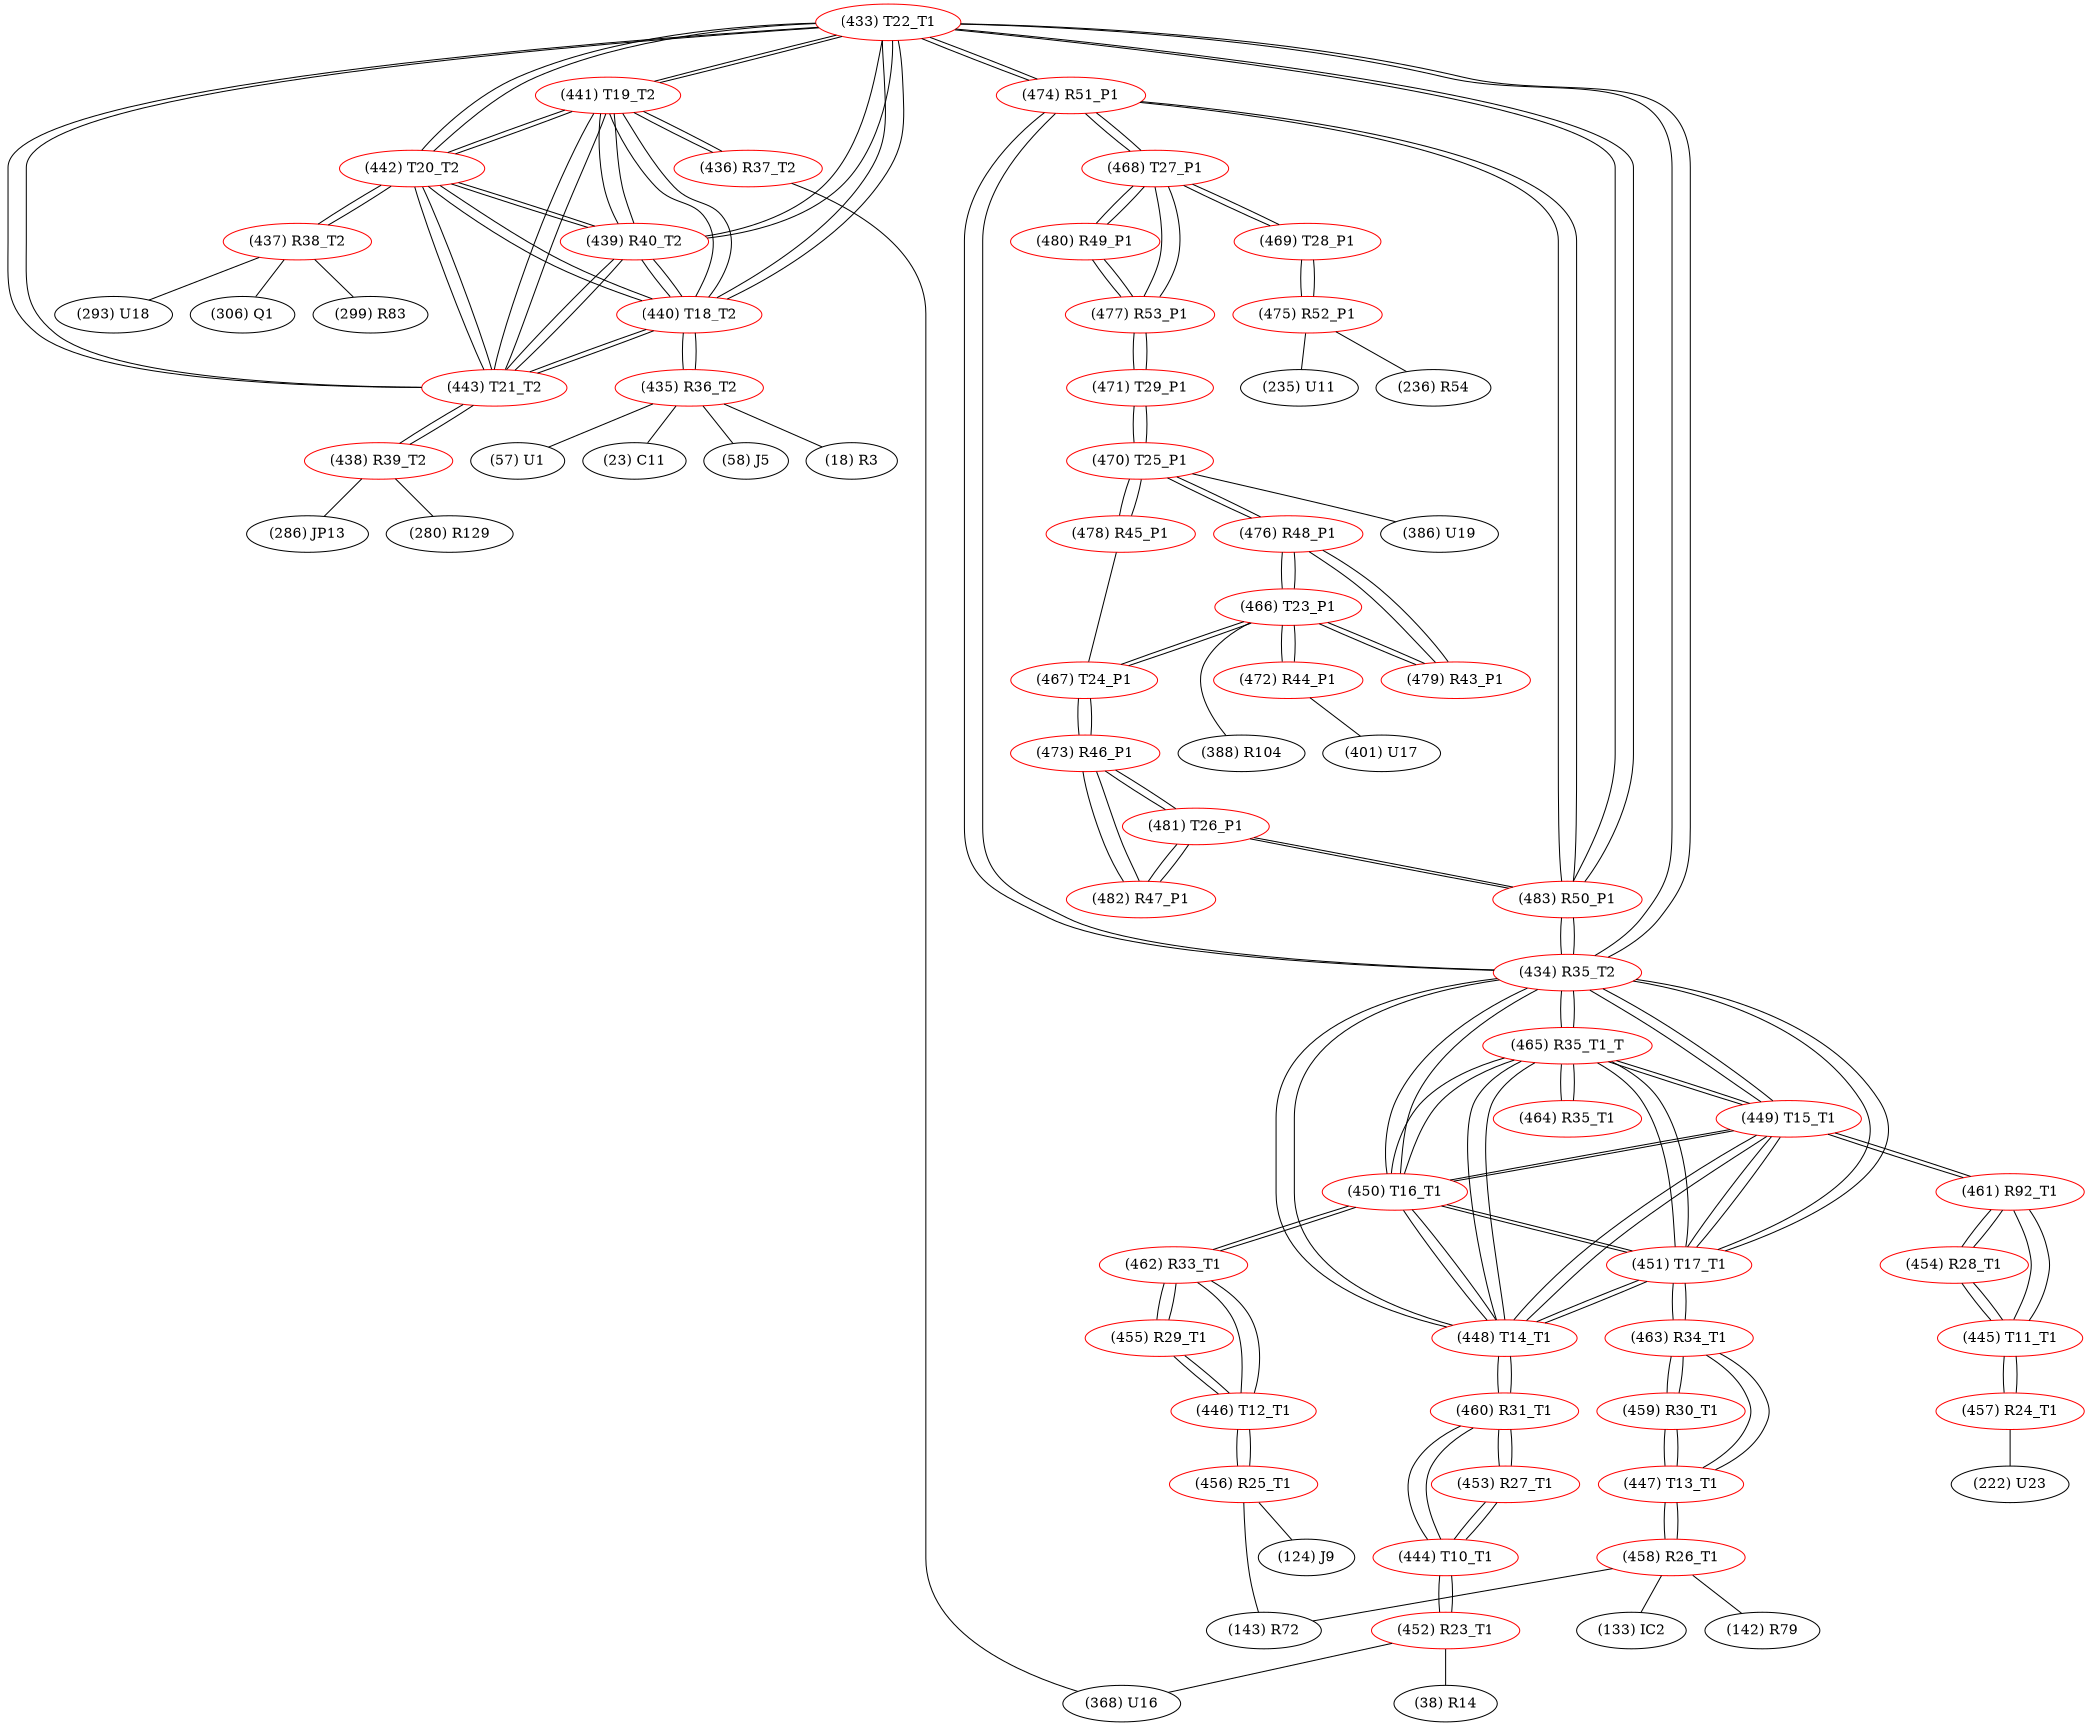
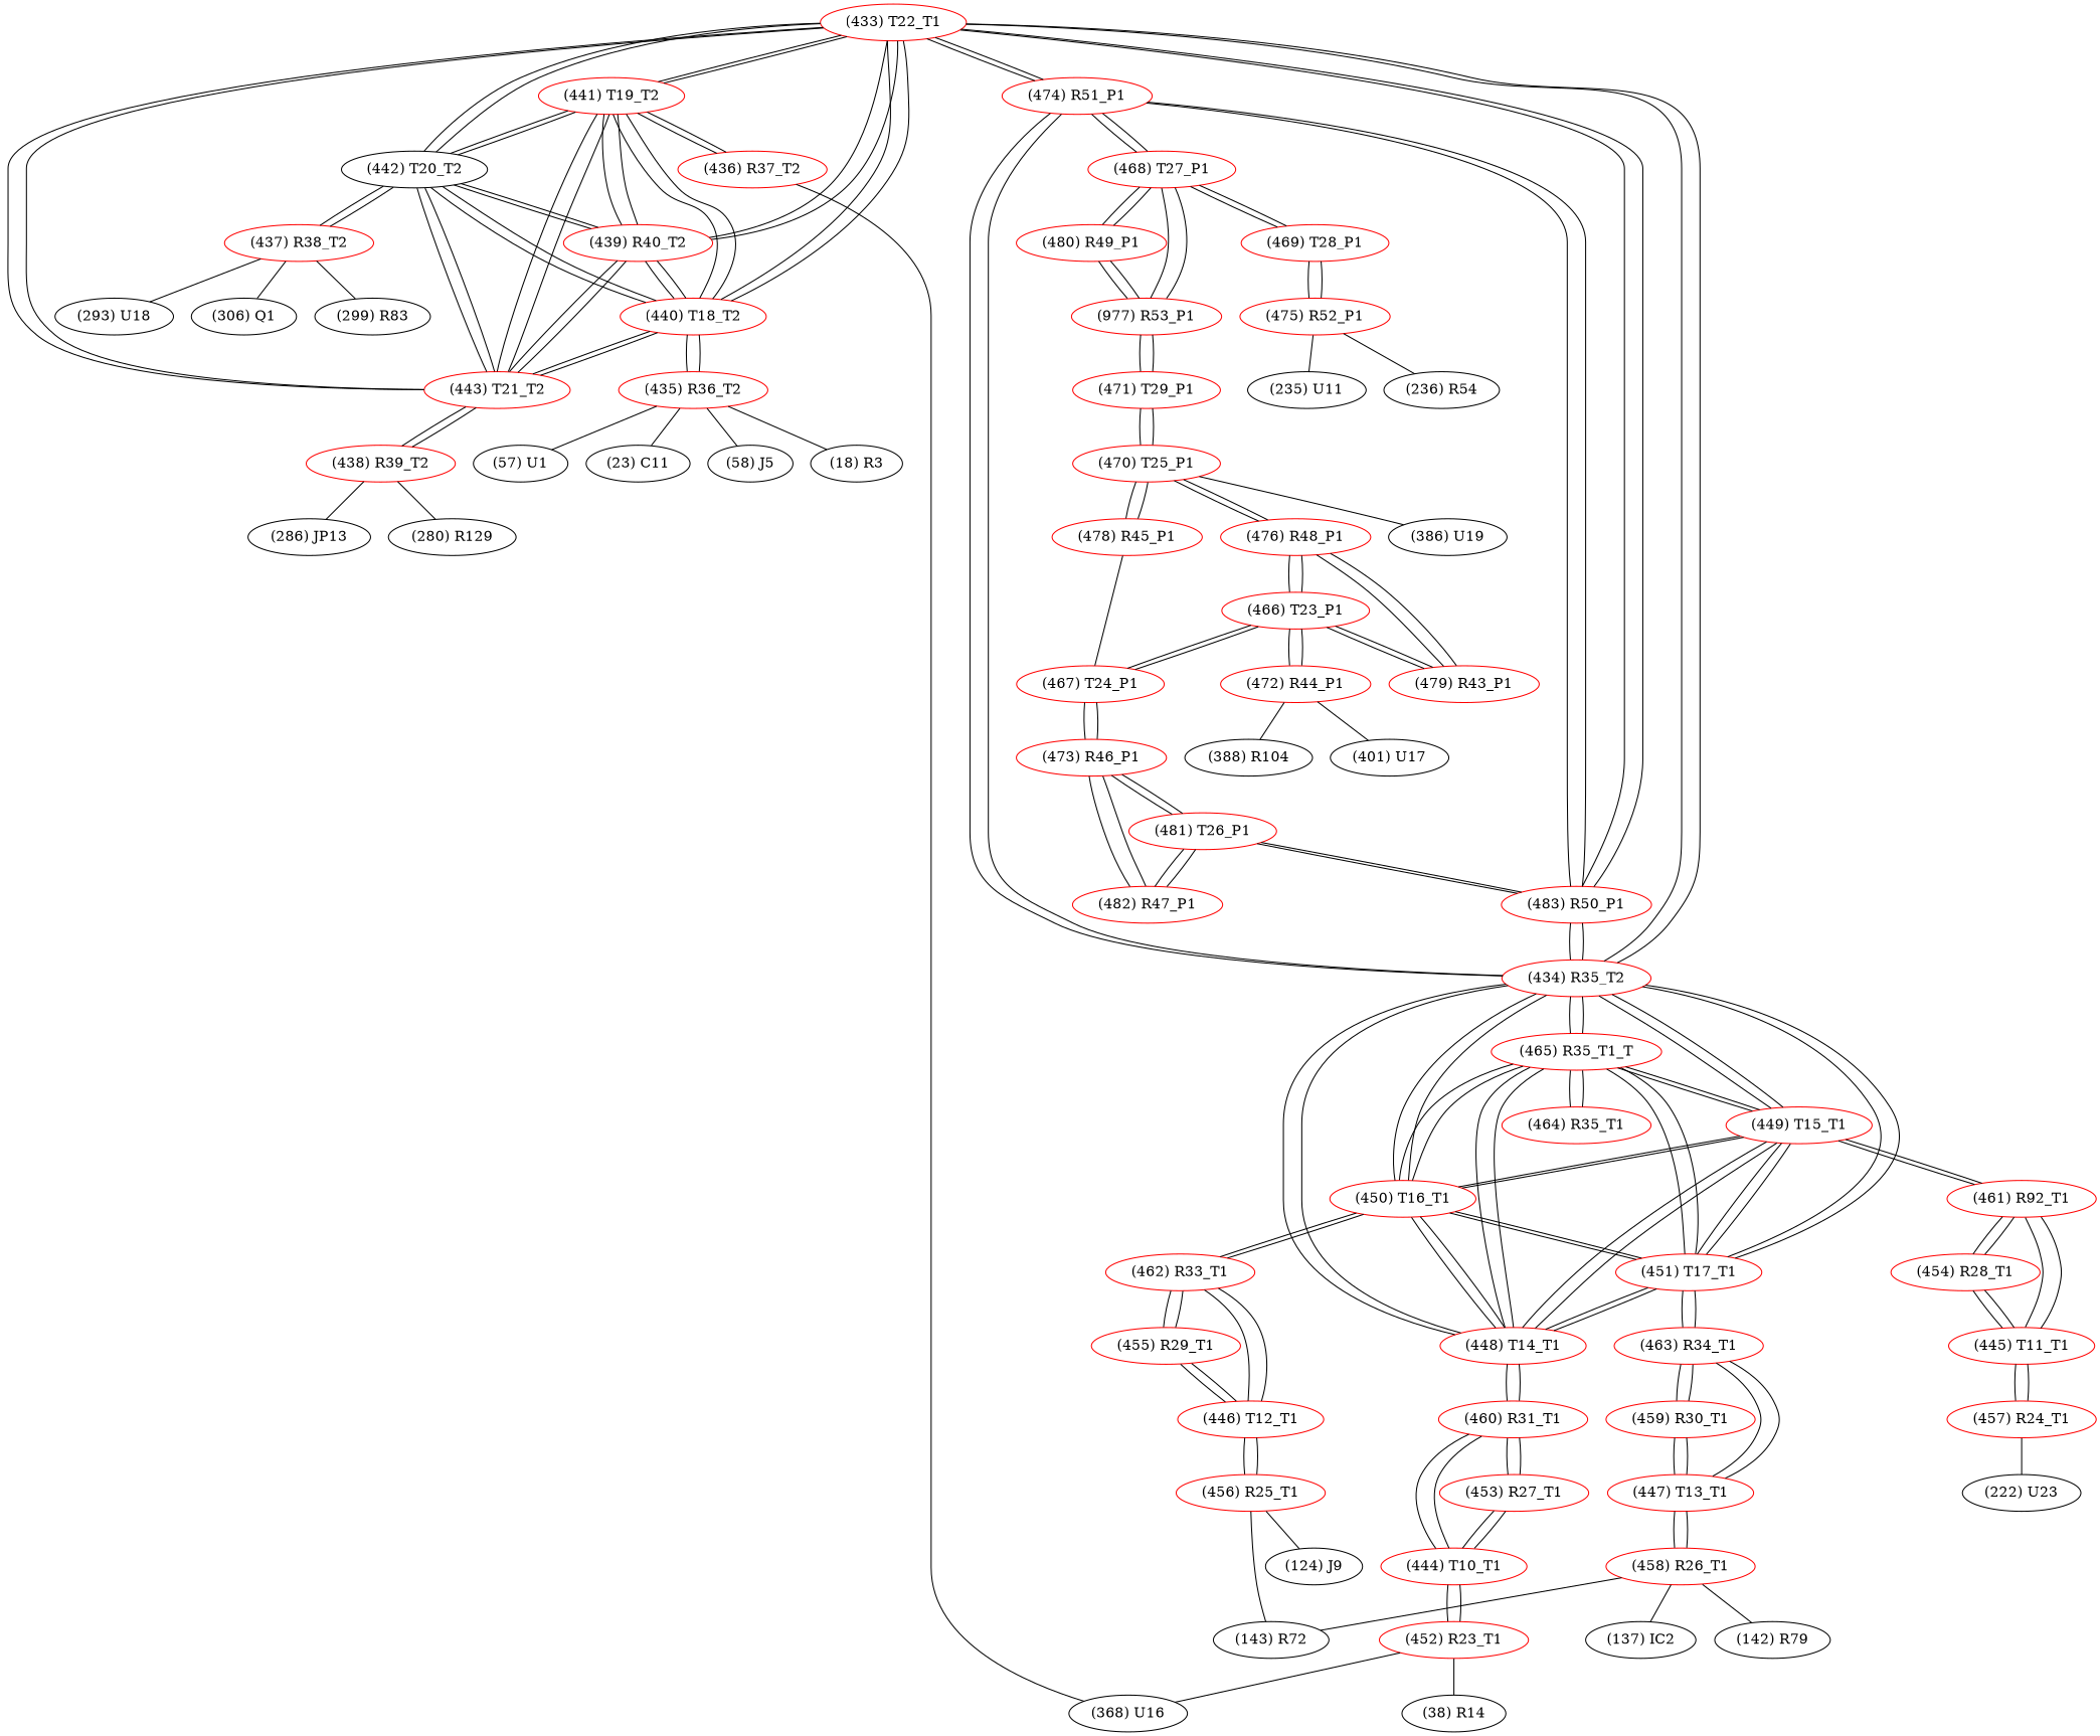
  graph {
    node [color=red]
    n1 [label="(433) T22_T1"]
    n2 [label="(441) T19_T2"]
-   n3 [label="(442) T20_T2"]
+   n3 [color=black label="(442) T20_T2"]
    n4 [label="(443) T21_T2"]
    n5 [label="(440) T18_T2"]
    n6 [label="(439) R40_T2"]
    n7 [label="(474) R51_P1"]
    n8 [label="(483) R50_P1"]
    n9 [label="(434) R35_T2"]
    n10 [label="(436) R37_T2"]
    n11 [label="(437) R38_T2"]
    n12 [label="(438) R39_T2"]
    n13 [label="(435) R36_T2"]
    n14 [label="(468) T27_P1"]
    n15 [label="(481) T26_P1"]
    n16 [label="(449) T15_T1"]
    n17 [label="(450) T16_T1"]
    n18 [label="(448) T14_T1"]
    n19 [label="(451) T17_T1"]
    n20 [label="(465) R35_T1_T"]
    n21 [label="(368) U16" color=""]
    n22 [label="(293) U18" color=""]
    n23 [label="(306) Q1" color=""]
    n24 [label="(299) R83" color=""]
    n25 [label="(286) JP13" color=""]
    n26 [label="(280) R129" color=""]
    n27 [label="(18) R3" color=""]
    n28 [label="(57) U1" color=""]
    n29 [label="(23) C11" color=""]
    n30 [label="(58) J5" color=""]
    n31 [label="(469) T28_P1"]
-   n32 [label="(477) R53_P1"]
+   n32 [label="(977) R53_P1"]
    n33 [label="(480) R49_P1"]
    n34 [label="(473) R46_P1"]
    n35 [label="(482) R47_P1"]
    n36 [label="(461) R92_T1"]
    n37 [label="(462) R33_T1"]
    n38 [label="(460) R31_T1"]
    n39 [label="(463) R34_T1"]
    n40 [label="(464) R35_T1"]
    n41 [label="(445) T11_T1"]
    n42 [label="(454) R28_T1"]
    n43 [label="(446) T12_T1"]
    n44 [label="(455) R29_T1"]
    n45 [label="(444) T10_T1"]
    n46 [label="(453) R27_T1"]
    n47 [label="(447) T13_T1"]
    n48 [label="(459) R30_T1"]
    n49 [label="(452) R23_T1"]
    n50 [label="(38) R14" color=""]
    n51 [label="(457) R24_T1"]
    n52 [label="(222) U23" color=""]
    n53 [label="(456) R25_T1"]
    n54 [label="(143) R72" color=""]
    n55 [label="(124) J9" color=""]
    n56 [label="(458) R26_T1"]
-   n57 [label="(133) IC2" color=""]
+   n57 [label="(137) IC2" color=""]
    n58 [label="(142) R79" color=""]
    n59 [label="(466) T23_P1"]
    n60 [label="(476) R48_P1"]
    n61 [label="(479) R43_P1"]
    n62 [label="(467) T24_P1"]
    n63 [label="(472) R44_P1"]
    n64 [label="(470) T25_P1"]
    n65 [label="(388) R104" color=""]
    n66 [label="(401) U17" color=""]
    n67 [label="(471) T29_P1"]
    n68 [label="(478) R45_P1"]
    n69 [label="(386) U19" color=""]
    n70 [label="(475) R52_P1"]
    n71 [label="(236) R54" color=""]
    n72 [label="(235) U11" color=""]
    n1 -- n2
    n1 -- n3
    n1 -- n4
    n1 -- n5
    n1 -- n6
    n1 -- n7
    n1 -- n8
    n1 -- n9
    n2 -- n1
    n2 -- n3
    n2 -- n4
    n2 -- n5
    n2 -- n6
    n2 -- n10
    n3 -- n1
    n3 -- n2
    n3 -- n4
    n3 -- n5
    n3 -- n6
    n3 -- n11
    n4 -- n1
    n4 -- n2
    n4 -- n3
    n4 -- n5
    n4 -- n6
    n4 -- n12
    n5 -- n1
    n5 -- n2
    n5 -- n3
    n5 -- n4
    n5 -- n6
    n5 -- n13
    n6 -- n1
    n6 -- n2
    n6 -- n3
    n6 -- n4
    n6 -- n5
    n7 -- n1
    n7 -- n8
    n7 -- n9
    n7 -- n14
    n8 -- n1
    n8 -- n7
    n8 -- n9
    n8 -- n15
    n9 -- n1
    n9 -- n7
    n9 -- n8
    n9 -- n16
    n9 -- n17
    n9 -- n18
    n9 -- n19
    n9 -- n20
    n10 -- n2
    n10 -- n21
    n11 -- n3
    n11 -- n22
    n11 -- n23
    n11 -- n24
    n12 -- n4
    n12 -- n25
    n12 -- n26
    n13 -- n5
    n13 -- n27
    n13 -- n28
    n13 -- n29
    n13 -- n30
    n14 -- n7
    n14 -- n31
    n14 -- n32
    n14 -- n33
    n15 -- n8
    n15 -- n34
    n15 -- n35
    n16 -- n9
    n16 -- n17
    n16 -- n18
    n16 -- n19
    n16 -- n20
    n16 -- n36
    n17 -- n9
    n17 -- n16
    n17 -- n18
    n17 -- n19
    n17 -- n20
    n17 -- n37
    n18 -- n9
    n18 -- n16
    n18 -- n17
    n18 -- n19
    n18 -- n20
    n18 -- n38
    n19 -- n9
    n19 -- n16
    n19 -- n17
    n19 -- n18
    n19 -- n20
    n19 -- n39
    n20 -- n9
    n20 -- n16
    n20 -- n17
    n20 -- n18
    n20 -- n19
    n20 -- n40
    n31 -- n14
    n31 -- n70
    n32 -- n14
    n32 -- n33
    n32 -- n67
    n33 -- n14
    n33 -- n32
    n34 -- n15
    n34 -- n35
    n34 -- n62
    n35 -- n15
    n35 -- n34
    n36 -- n16
    n36 -- n41
    n36 -- n42
    n37 -- n17
    n37 -- n43
    n37 -- n44
    n38 -- n18
    n38 -- n45
    n38 -- n46
    n39 -- n19
    n39 -- n47
    n39 -- n48
    n40 -- n20
    n41 -- n36
    n41 -- n42
    n41 -- n51
    n42 -- n36
    n42 -- n41
    n43 -- n37
    n43 -- n44
    n43 -- n53
    n44 -- n37
    n44 -- n43
    n45 -- n38
    n45 -- n46
    n45 -- n49
    n46 -- n38
    n46 -- n45
    n47 -- n39
    n47 -- n48
    n47 -- n56
    n48 -- n39
    n48 -- n47
    n49 -- n21
    n49 -- n45
    n49 -- n50
    n51 -- n41
    n51 -- n52
    n53 -- n43
    n53 -- n54
    n53 -- n55
    n56 -- n47
    n56 -- n54
    n56 -- n57
    n56 -- n58
    n59 -- n60
    n59 -- n61
    n59 -- n62
    n59 -- n63
    n60 -- n59
    n60 -- n61
    n60 -- n64
    n61 -- n59
    n61 -- n60
    n62 -- n34
    n62 -- n59
    n63 -- n59
-   n59 -- n65
+   n63 -- n65
    n63 -- n66
    n64 -- n60
    n64 -- n67
    n64 -- n68
    n64 -- n69
    n67 -- n32
    n67 -- n64
    n68 -- n62
    n68 -- n64
    n70 -- n31
    n70 -- n71
    n70 -- n72
  }
